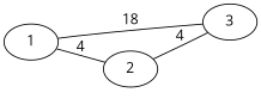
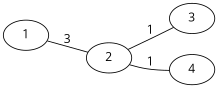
  graph {
    fontname="Open Sans"
    rankdir=LR
    node [fontname="Open Sans"]
    edge [fontname="Open Sans"]
    1
    3
    2
-   1 -- 3 [label=18]
-   1 -- 2 [label=4]
-   2 -- 3 [label=4]
+   4
+   1 -- 2 [label=3]
+   2 -- 3 [label=1]
+   2 -- 4 [label=1]
  }
